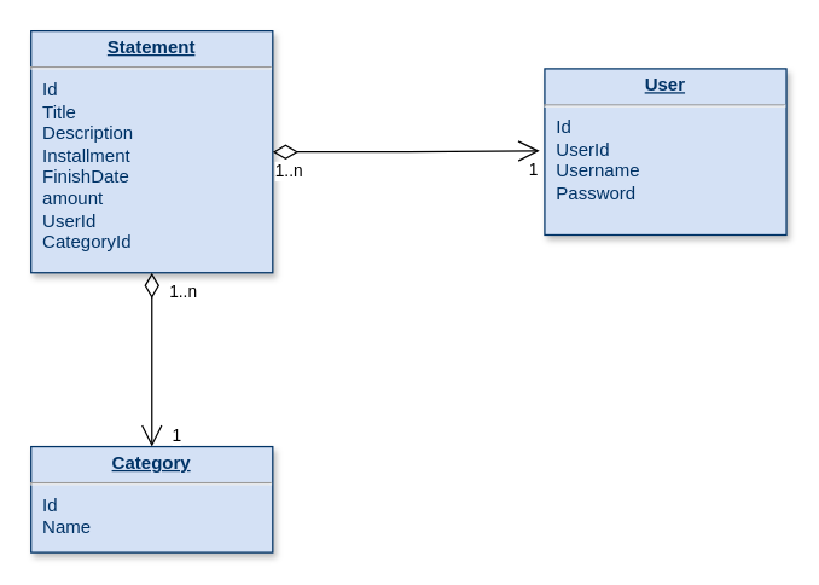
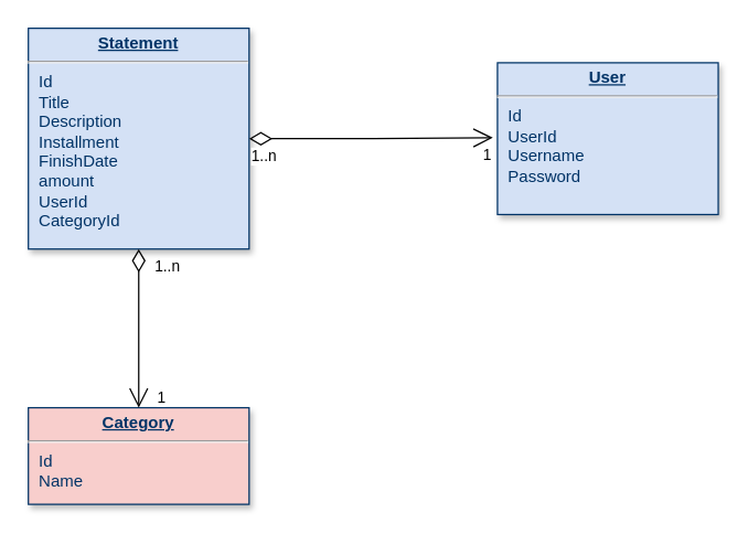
  <mxCell id="0" />
  <mxCell id="1" parent="0" />
  <mxCell id="2" value="&lt;p style=&quot;margin: 0px ; margin-top: 4px ; text-align: center ; text-decoration: underline&quot;&gt;&lt;strong&gt;Statement&lt;/strong&gt;&lt;/p&gt;&lt;hr&gt;&lt;p style=&quot;margin: 0px ; margin-left: 8px&quot;&gt;Id&lt;/p&gt;&lt;p style=&quot;margin: 0px ; margin-left: 8px&quot;&gt;Title&lt;/p&gt;&lt;p style=&quot;margin: 0px ; margin-left: 8px&quot;&gt;Description&lt;/p&gt;&lt;p style=&quot;margin: 0px ; margin-left: 8px&quot;&gt;Installment&lt;br&gt;&lt;/p&gt;&lt;p style=&quot;margin: 0px ; margin-left: 8px&quot;&gt;FinishDate&lt;/p&gt;&lt;p style=&quot;margin: 0px ; margin-left: 8px&quot;&gt;amount&lt;/p&gt;&lt;p style=&quot;margin: 0px ; margin-left: 8px&quot;&gt;UserId&lt;br&gt;&lt;/p&gt;&lt;p style=&quot;margin: 0px ; margin-left: 8px&quot;&gt;CategoryId&lt;/p&gt;&lt;p style=&quot;margin: 0px ; margin-left: 8px&quot;&gt;&lt;br&gt;&lt;/p&gt;" style="verticalAlign=top;align=left;overflow=fill;fontSize=12;fontFamily=Helvetica;html=1;strokeColor=#003366;shadow=1;fillColor=#D4E1F5;fontColor=#003366" parent="1" vertex="1"><mxGeometry x="20" y="20" width="160" height="160" as="geometry" /></mxCell>
  <mxCell id="3" value="&lt;p style=&quot;margin: 0px ; margin-top: 4px ; text-align: center ; text-decoration: underline&quot;&gt;&lt;b&gt;User&lt;/b&gt;&lt;/p&gt;&lt;hr&gt;&lt;p style=&quot;margin: 0px ; margin-left: 8px&quot;&gt;Id&lt;/p&gt;&lt;p style=&quot;margin: 0px ; margin-left: 8px&quot;&gt;UserId&lt;/p&gt;&lt;p style=&quot;margin: 0px ; margin-left: 8px&quot;&gt;Username&lt;/p&gt;&lt;p style=&quot;margin: 0px ; margin-left: 8px&quot;&gt;Password&lt;/p&gt;&lt;p style=&quot;margin: 0px ; margin-left: 8px&quot;&gt;&lt;br&gt;&lt;/p&gt;&lt;p style=&quot;margin: 0px ; margin-left: 8px&quot;&gt;&lt;br&gt;&lt;/p&gt;" style="verticalAlign=top;align=left;overflow=fill;fontSize=12;fontFamily=Helvetica;html=1;strokeColor=#003366;shadow=1;fillColor=#D4E1F5;fontColor=#003366" parent="1" vertex="1"><mxGeometry x="360" y="45" width="160" height="110" as="geometry" /></mxCell>
- <mxCell id="4" value="&lt;p style=&quot;margin: 0px ; margin-top: 4px ; text-align: center ; text-decoration: underline&quot;&gt;&lt;b&gt;Category&lt;/b&gt;&lt;/p&gt;&lt;hr&gt;&lt;p style=&quot;margin: 0px ; margin-left: 8px&quot;&gt;Id&lt;/p&gt;&lt;p style=&quot;margin: 0px ; margin-left: 8px&quot;&gt;Name&lt;/p&gt;&lt;p style=&quot;margin: 0px ; margin-left: 8px&quot;&gt;&lt;br&gt;&lt;/p&gt;&lt;p style=&quot;margin: 0px ; margin-left: 8px&quot;&gt;&lt;br&gt;&lt;/p&gt;" style="verticalAlign=top;align=left;overflow=fill;fontSize=12;fontFamily=Helvetica;html=1;strokeColor=#003366;shadow=1;fillColor=#D4E1F5;fontColor=#003366" parent="1" vertex="1"><mxGeometry x="20" y="295" width="160" height="70" as="geometry" /></mxCell>
+ <mxCell id="4" value="&lt;p style=&quot;margin: 0px ; margin-top: 4px ; text-align: center ; text-decoration: underline&quot;&gt;&lt;b&gt;Category&lt;/b&gt;&lt;/p&gt;&lt;hr&gt;&lt;p style=&quot;margin: 0px ; margin-left: 8px&quot;&gt;Id&lt;/p&gt;&lt;p style=&quot;margin: 0px ; margin-left: 8px&quot;&gt;Name&lt;/p&gt;&lt;p style=&quot;margin: 0px ; margin-left: 8px&quot;&gt;&lt;br&gt;&lt;/p&gt;&lt;p style=&quot;margin: 0px ; margin-left: 8px&quot;&gt;&lt;br&gt;&lt;/p&gt;" style="verticalAlign=top;align=left;overflow=fill;fontSize=12;fontFamily=Helvetica;html=1;strokeColor=#003366;shadow=1;fillColor=#f8cecc;fontColor=#003366;" parent="1" vertex="1"><mxGeometry x="20" y="295" width="160" height="70" as="geometry" /></mxCell>
  <mxCell id="5" value="" style="endArrow=open;html=1;endSize=12;startArrow=diamondThin;startSize=14;startFill=0;edgeStyle=orthogonalEdgeStyle;rounded=0;exitX=1;exitY=0.5;exitDx=0;exitDy=0;entryX=-0.021;entryY=0.494;entryDx=0;entryDy=0;entryPerimeter=0;" parent="1" source="2" target="3" edge="1"><mxGeometry relative="1" as="geometry"><mxPoint x="190" y="99.71" as="sourcePoint" /><mxPoint x="350" y="99.71" as="targetPoint" /></mxGeometry></mxCell>
  <mxCell id="6" value="1..n" style="edgeLabel;resizable=0;html=1;align=left;verticalAlign=top;" parent="5" connectable="0" vertex="1"><mxGeometry x="-1" relative="1" as="geometry" /></mxCell>
  <mxCell id="7" value="1" style="edgeLabel;resizable=0;html=1;align=right;verticalAlign=top;" parent="5" connectable="0" vertex="1"><mxGeometry x="1" relative="1" as="geometry" /></mxCell>
  <mxCell id="8" value="" style="endArrow=open;html=1;endSize=12;startArrow=diamondThin;startSize=14;startFill=0;edgeStyle=orthogonalEdgeStyle;rounded=0;exitX=0.5;exitY=1;exitDx=0;exitDy=0;entryX=0.5;entryY=0;entryDx=0;entryDy=0;" edge="1" parent="1" source="2" target="4"><mxGeometry relative="1" as="geometry"><mxPoint x="220" y="245.66" as="sourcePoint" /><mxPoint x="396.64" y="245" as="targetPoint" /></mxGeometry></mxCell>
  <mxCell id="9" value="1..n" style="edgeLabel;resizable=0;html=1;align=left;verticalAlign=top;" connectable="0" vertex="1" parent="8"><mxGeometry x="-1" relative="1" as="geometry"><mxPoint x="10" as="offset" /></mxGeometry></mxCell>
  <mxCell id="10" value="1" style="edgeLabel;resizable=0;html=1;align=right;verticalAlign=top;" connectable="0" vertex="1" parent="8"><mxGeometry x="1" relative="1" as="geometry"><mxPoint x="20" y="-20" as="offset" /></mxGeometry></mxCell>
